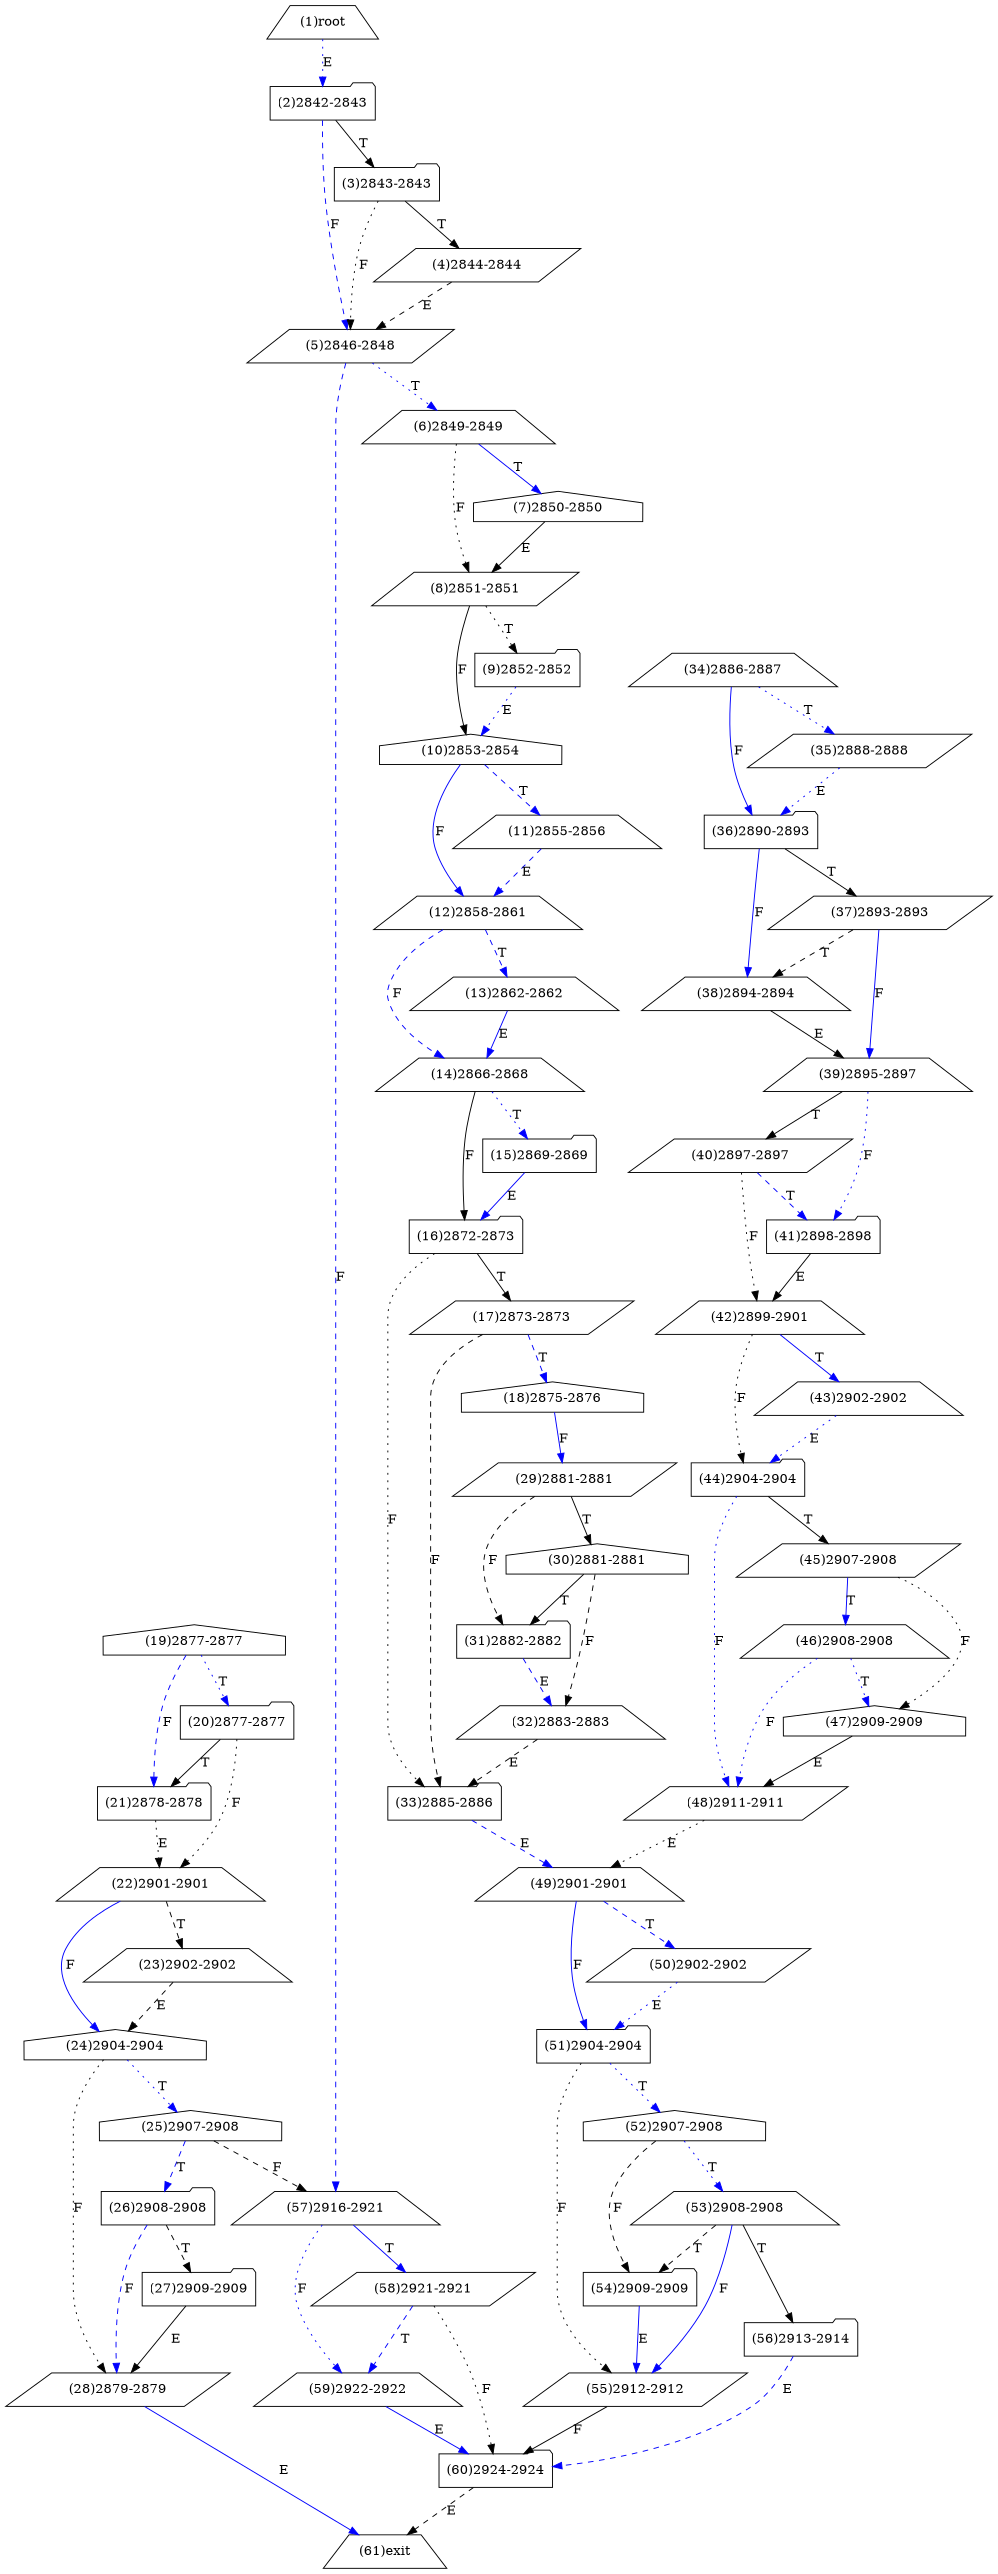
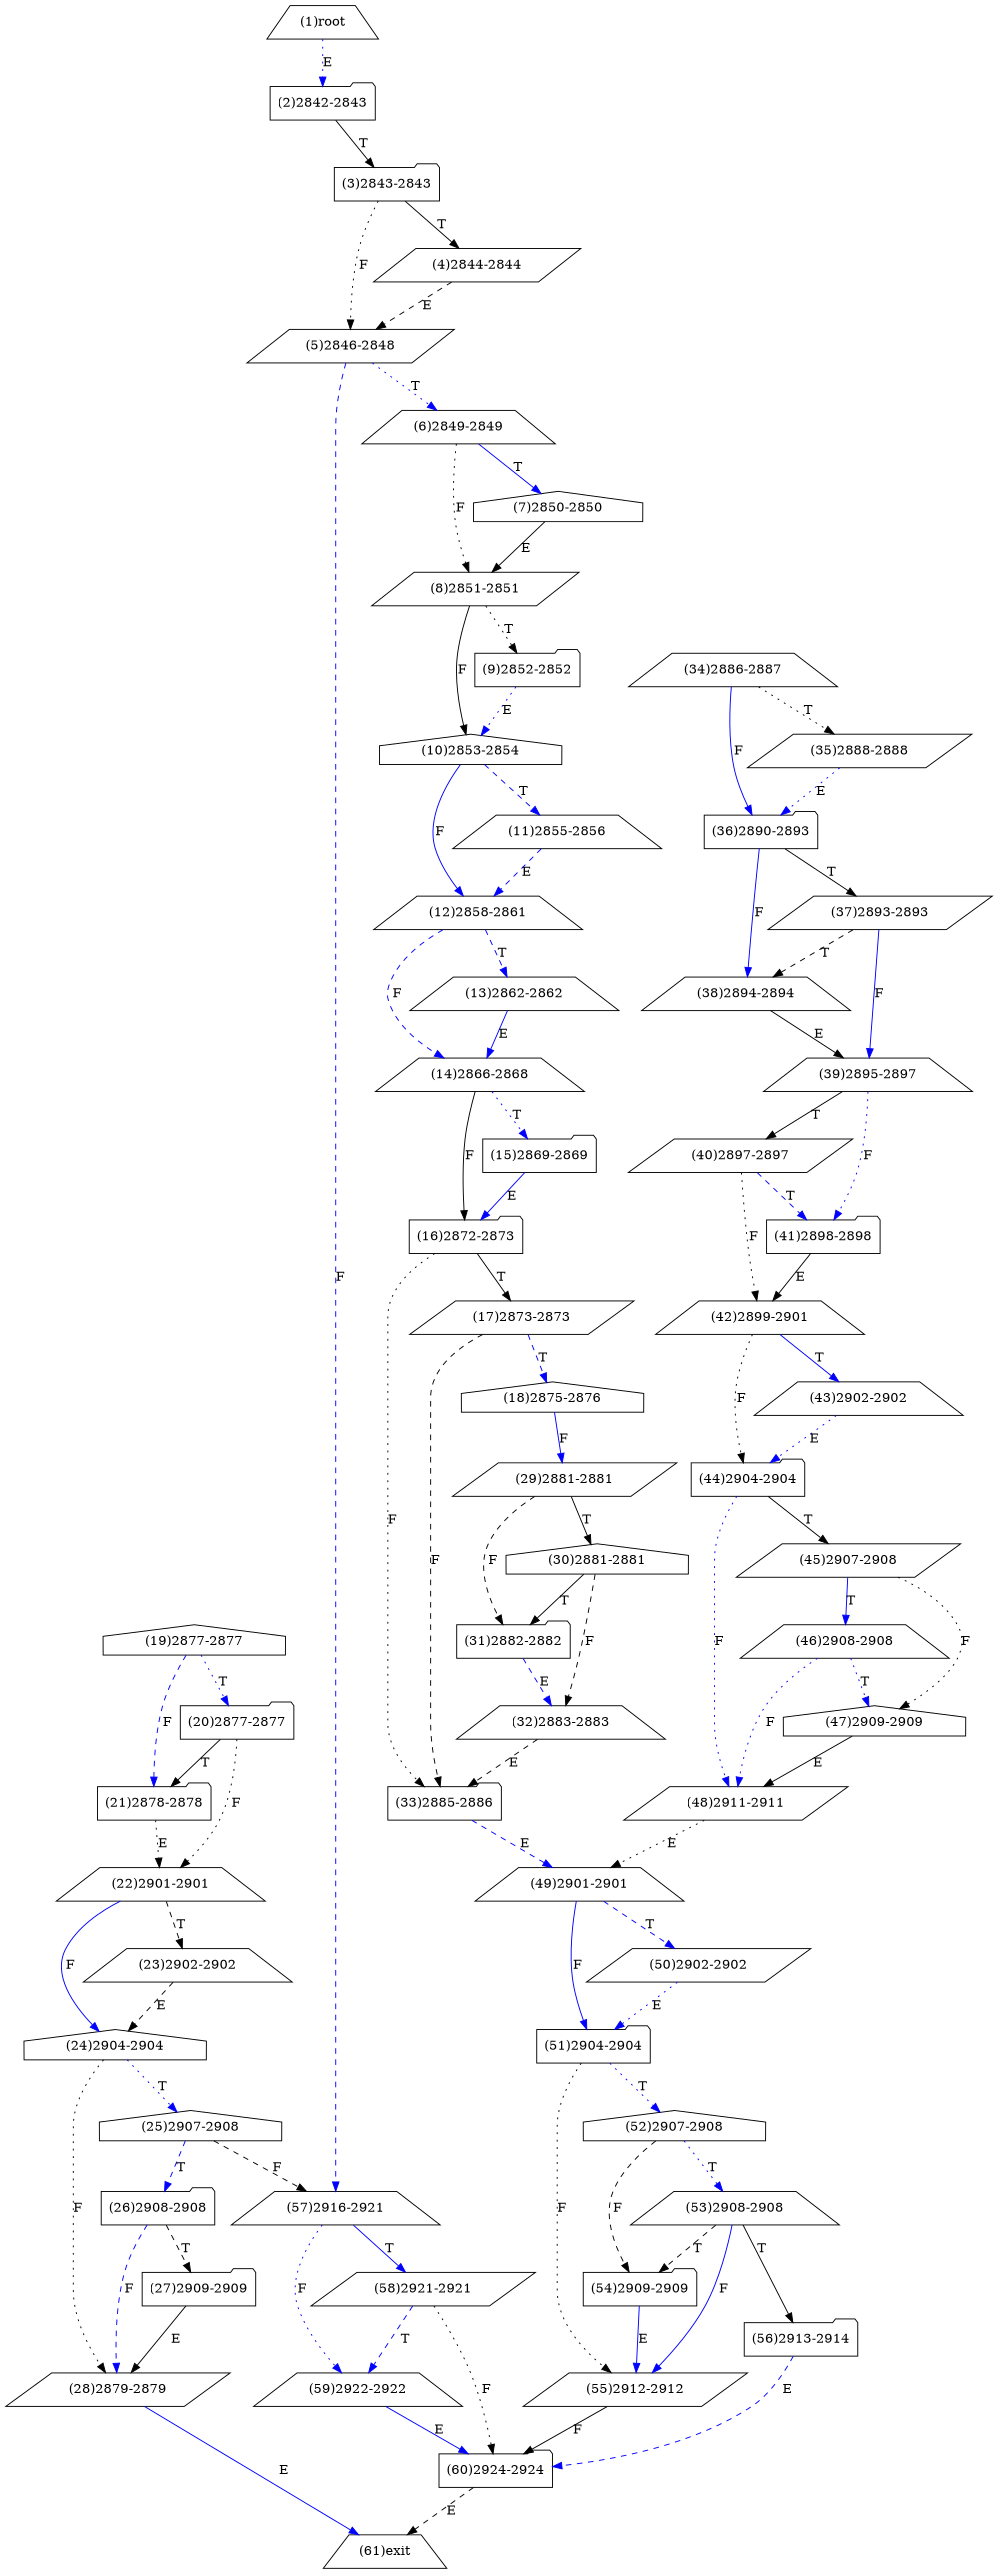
  digraph {
    node [shape=trapezium]
    edge [color=blue style=solid]
    n1 [label="(1)root"]
    n2 [label="(2)2842-2843" shape=folder]
    n3 [label="(3)2843-2843" shape=folder]
    n4 [label="(5)2846-2848" shape=parallelogram]
    n5 [label="(4)2844-2844" shape=parallelogram]
    n6 [label="(6)2849-2849"]
    n7 [label="(57)2916-2921"]
    n8 [label="(7)2850-2850" shape=house]
    n9 [label="(8)2851-2851" shape=parallelogram]
    n10 [label="(59)2922-2922"]
    n11 [label="(58)2921-2921" shape=parallelogram]
    n12 [label="(9)2852-2852" shape=folder]
    n13 [label="(10)2853-2854" shape=house]
    n14 [label="(11)2855-2856"]
    n15 [label="(12)2858-2861"]
    n16 [label="(13)2862-2862"]
    n17 [label="(14)2866-2868"]
    n18 [label="(15)2869-2869" shape=folder]
    n19 [label="(16)2872-2873" shape=folder]
    n20 [label="(17)2873-2873" shape=parallelogram]
    n21 [label="(33)2885-2886" shape=folder]
    n22 [label="(18)2875-2876" shape=house]
    n23 [label="(29)2881-2881" shape=parallelogram]
    n24 [label="(49)2901-2901"]
    n25 [label="(19)2877-2877" shape=house]
    n26 [label="(21)2878-2878" shape=folder]
    n27 [label="(20)2877-2877" shape=folder]
    n28 [label="(22)2901-2901"]
    n29 [label="(31)2882-2882" shape=folder]
    n30 [label="(30)2881-2881" shape=house]
    n31 [label="(23)2902-2902"]
    n32 [label="(24)2904-2904" shape=house]
    n33 [label="(25)2907-2908" shape=house]
    n34 [label="(28)2879-2879" shape=parallelogram]
    n35 [label="(26)2908-2908" shape=folder]
    n36 [label="(27)2909-2909" shape=folder]
    n37 [label="(61)exit"]
    n38 [label="(32)2883-2883"]
    n39 [label="(34)2886-2887"]
    n40 [label="(35)2888-2888" shape=parallelogram]
    n41 [label="(36)2890-2893" shape=folder]
    n42 [label="(38)2894-2894"]
    n43 [label="(37)2893-2893" shape=parallelogram]
    n44 [label="(51)2904-2904" shape=folder]
    n45 [label="(50)2902-2902" shape=parallelogram]
    n46 [label="(39)2895-2897"]
    n47 [label="(40)2897-2897" shape=parallelogram]
    n48 [label="(41)2898-2898" shape=folder]
    n49 [label="(42)2899-2901"]
    n50 [label="(43)2902-2902"]
    n51 [label="(44)2904-2904" shape=folder]
    n52 [label="(48)2911-2911" shape=parallelogram]
    n53 [label="(45)2907-2908" shape=parallelogram]
    n54 [label="(46)2908-2908"]
    n55 [label="(47)2909-2909" shape=house]
    n56 [label="(55)2912-2912" shape=parallelogram]
    n57 [label="(52)2907-2908" shape=house]
    n58 [label="(60)2924-2924" shape=folder]
    n59 [label="(54)2909-2909" shape=folder]
    n60 [label="(53)2908-2908"]
    n61 [label="(56)2913-2914" shape=folder]
    n1 -> n2 [label=E style=dotted]
    n2 -> n3 [color=black label=T]
-   n2 -> n4 [label=F style=dashed]
    n3 -> n4 [color=black label=F style=dotted]
    n3 -> n5 [color=black label=T]
    n4 -> n6 [label=T style=dotted]
    n4 -> n7 [label=F style=dashed]
    n5 -> n4 [color=black label=E style=dashed]
    n6 -> n8 [label=T]
    n6 -> n9 [color=black label=F style=dotted]
    n7 -> n10 [label=F style=dotted]
    n7 -> n11 [label=T]
    n8 -> n9 [color=black label=E]
    n9 -> n12 [color=black label=T style=dotted]
    n9 -> n13 [color=black label=F]
    n10 -> n58 [label=E]
    n11 -> n10 [label=T style=dashed]
    n11 -> n58 [color=black label=F style=dotted]
    n12 -> n13 [label=E style=dotted]
    n13 -> n14 [label=T style=dashed]
    n13 -> n15 [label=F]
    n14 -> n15 [label=E style=dashed]
    n15 -> n16 [label=T style=dashed]
    n15 -> n17 [label=F style=dashed]
    n16 -> n17 [label=E]
    n17 -> n18 [label=T style=dotted]
    n17 -> n19 [color=black label=F]
    n18 -> n19 [label=E]
    n19 -> n20 [color=black label=T]
    n19 -> n21 [color=black label=F style=dotted]
    n20 -> n21 [color=black label=F style=dashed]
    n20 -> n22 [label=T style=dashed]
    n21 -> n24 [label=E style=dashed]
    n22 -> n23 [label=F]
    n23 -> n29 [color=black label=F style=dashed]
    n23 -> n30 [color=black label=T]
    n24 -> n44 [label=F]
    n24 -> n45 [label=T style=dashed]
    n25 -> n26 [label=F style=dashed]
    n25 -> n27 [label=T style=dotted]
    n26 -> n28 [color=black label=E style=dotted]
    n27 -> n26 [color=black label=T]
    n27 -> n28 [color=black label=F style=dotted]
    n28 -> n31 [color=black label=T style=dashed]
    n28 -> n32 [label=F]
    n29 -> n38 [label=E style=dashed]
    n30 -> n29 [color=black label=T]
    n30 -> n38 [color=black label=F style=dashed]
    n31 -> n32 [color=black label=E style=dashed]
    n32 -> n33 [label=T style=dotted]
    n32 -> n34 [color=black label=F style=dotted]
    n33 -> n7 [color=black label=F style=dashed]
    n33 -> n35 [label=T style=dashed]
    n34 -> n37 [label=E]
    n35 -> n34 [label=F style=dashed]
    n35 -> n36 [color=black label=T style=dashed]
    n36 -> n34 [color=black label=E]
    n38 -> n21 [color=black label=E style=dashed]
-   n39 -> n40 [label=T style=dotted]
+   n39 -> n40 [color=black label=T style=dotted]
    n39 -> n41 [label=F]
    n40 -> n41 [label=E style=dotted]
    n41 -> n42 [label=F]
    n41 -> n43 [color=black label=T]
    n42 -> n46 [color=black label=E]
    n43 -> n42 [color=black label=T style=dashed]
    n43 -> n46 [label=F]
    n44 -> n56 [color=black label=F style=dotted]
    n44 -> n57 [label=T style=dotted]
    n45 -> n44 [label=E style=dotted]
    n46 -> n47 [color=black label=T]
    n46 -> n48 [label=F style=dotted]
    n47 -> n48 [label=T style=dashed]
    n47 -> n49 [color=black label=F style=dotted]
    n48 -> n49 [color=black label=E]
    n49 -> n50 [label=T]
    n49 -> n51 [color=black label=F style=dotted]
    n50 -> n51 [label=E style=dotted]
    n51 -> n52 [label=F style=dotted]
    n51 -> n53 [color=black label=T]
    n52 -> n24 [color=black label=E style=dotted]
    n53 -> n54 [label=T]
    n53 -> n55 [color=black label=F style=dotted]
    n54 -> n52 [label=F style=dotted]
    n54 -> n55 [label=T style=dotted]
    n55 -> n52 [color=black label=E]
    n56 -> n58 [color=black label=F]
    n57 -> n59 [color=black label=F style=dashed]
    n57 -> n60 [label=T style=dotted]
    n58 -> n37 [color=black label=E style=dashed]
    n59 -> n56 [label=E]
    n60 -> n56 [label=F]
    n60 -> n59 [color=black label=T style=dashed]
    n60 -> n61 [color=black label=T]
    n61 -> n58 [label=E style=dashed]
  }
